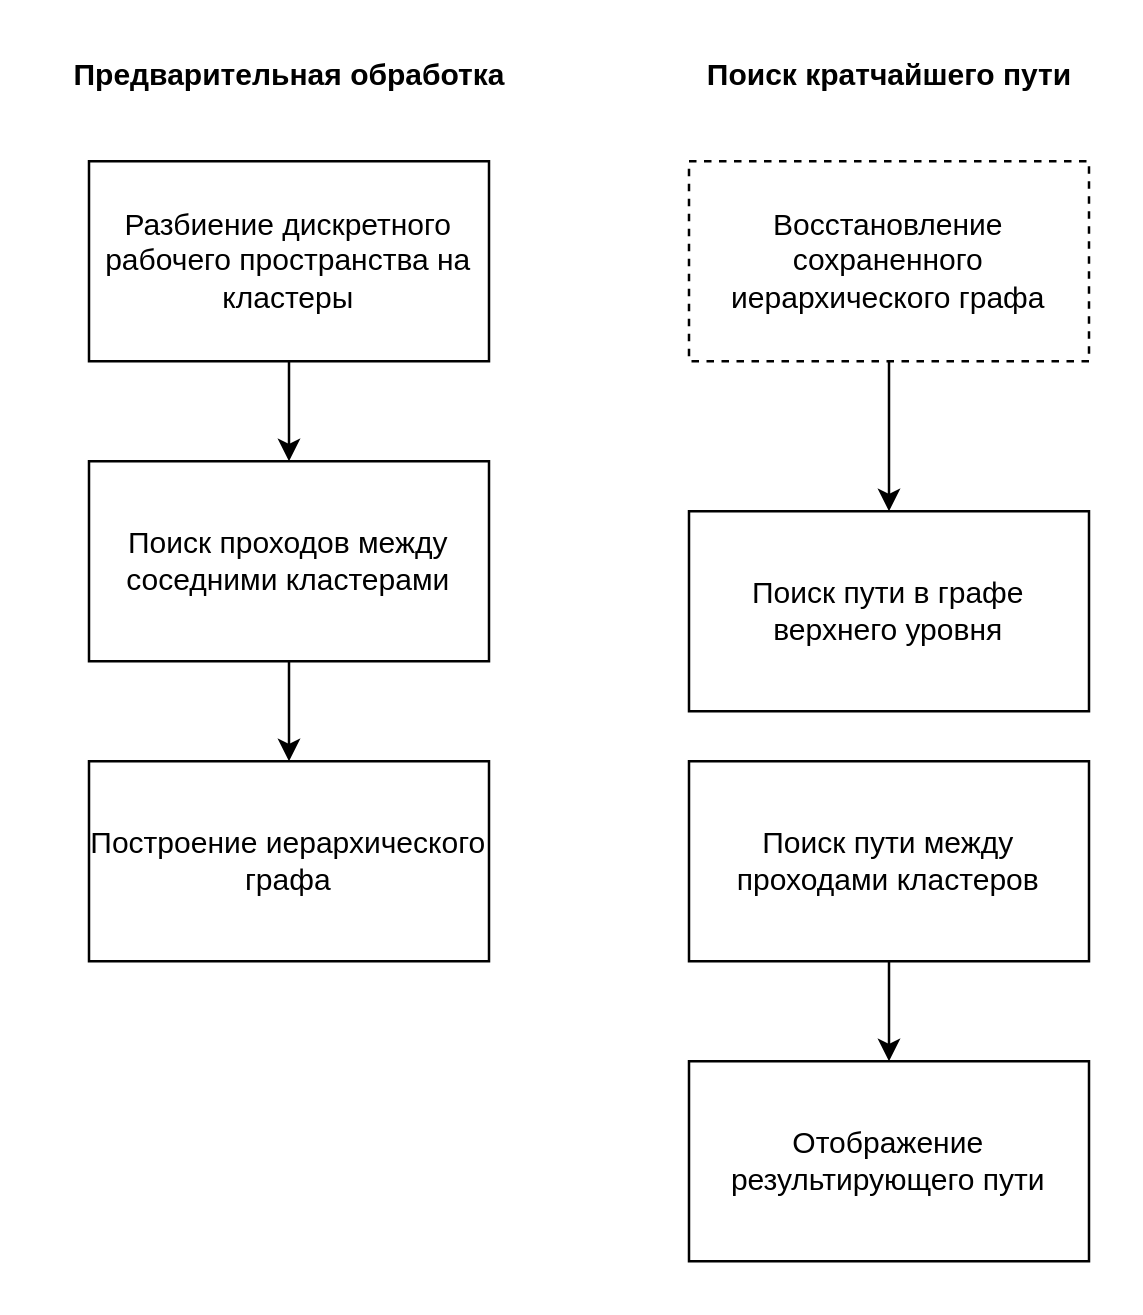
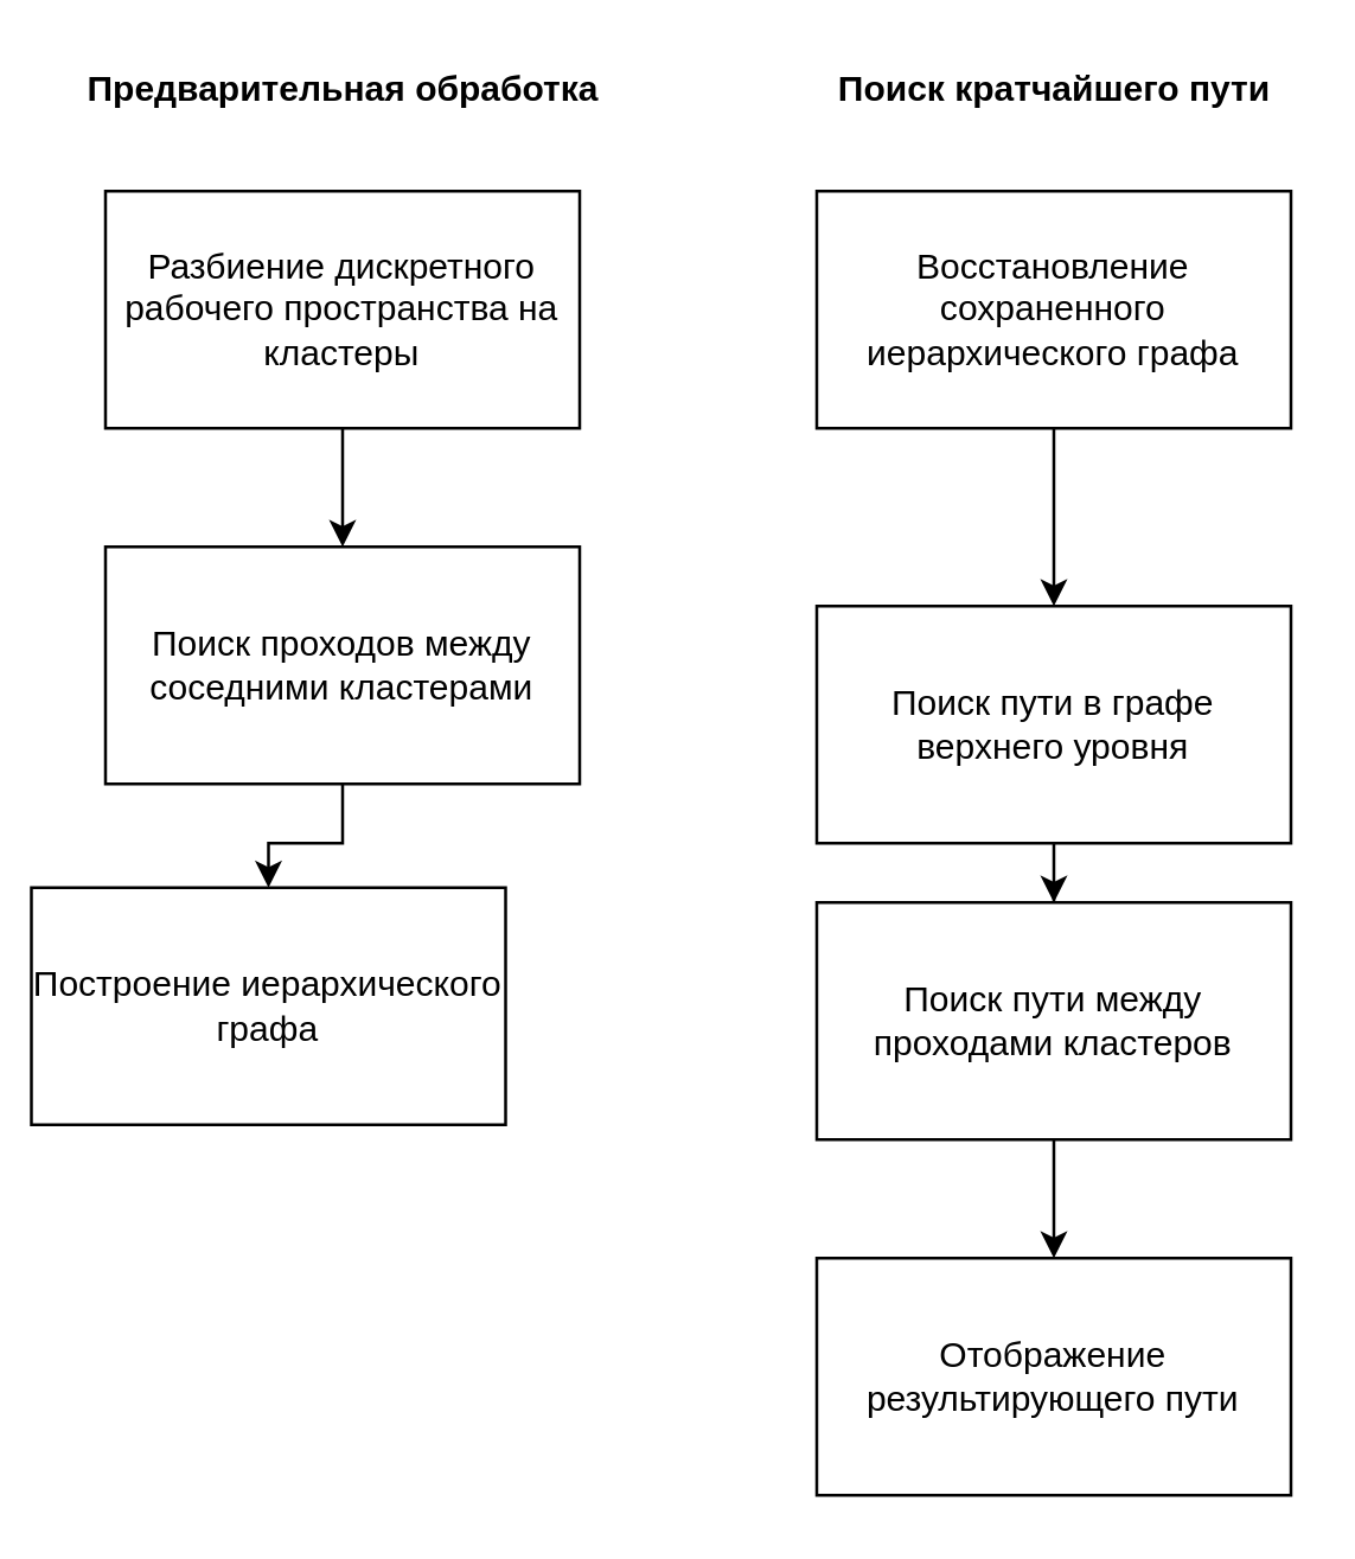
  <mxCell id="0" />
  <mxCell id="1" parent="0" />
  <mxCell id="2" value="" style="edgeStyle=orthogonalEdgeStyle;rounded=0;orthogonalLoop=1;jettySize=auto;html=1;" edge="1" parent="1" source="3" target="5"><mxGeometry relative="1" as="geometry" /></mxCell>
  <mxCell id="3" value="Разбиение дискретного рабочего пространства на кластеры" style="rounded=0;whiteSpace=wrap;html=1;" vertex="1" parent="1"><mxGeometry x="35" y="64" width="160" height="80" as="geometry" /></mxCell>
  <mxCell id="4" value="" style="edgeStyle=orthogonalEdgeStyle;rounded=0;orthogonalLoop=1;jettySize=auto;html=1;" edge="1" parent="1" source="5" target="6"><mxGeometry relative="1" as="geometry" /></mxCell>
  <mxCell id="5" value="&lt;div&gt;Поиск проходов между соседними кластерами&lt;/div&gt;" style="rounded=0;whiteSpace=wrap;html=1;" vertex="1" parent="1"><mxGeometry x="35" y="184" width="160" height="80" as="geometry" /></mxCell>
- <mxCell id="6" value="&lt;div&gt;Построение иерархического графа&lt;/div&gt;" style="rounded=0;whiteSpace=wrap;html=1;" vertex="1" parent="1"><mxGeometry x="35" y="304" width="160" height="80" as="geometry" /></mxCell>
+ <mxCell id="6" value="&lt;div&gt;Построение иерархического графа&lt;/div&gt;" style="rounded=0;whiteSpace=wrap;html=1;" vertex="1" parent="1"><mxGeometry x="10" y="299" width="160" height="80" as="geometry" /></mxCell>
  <mxCell id="7" value="&lt;b&gt;Предварительная обработка&lt;br&gt;&lt;/b&gt;" style="text;html=1;align=center;verticalAlign=middle;resizable=0;points=[];autosize=1;" vertex="1" parent="1"><mxGeometry x="20" y="20" width="190" height="20" as="geometry" /></mxCell>
+ <mxCell id="8" value="" style="edgeStyle=orthogonalEdgeStyle;rounded=0;orthogonalLoop=1;jettySize=auto;html=1;" edge="1" parent="1" source="9" target="11"><mxGeometry relative="1" as="geometry" /></mxCell>
  <mxCell id="9" value="Поиск пути в графе верхнего уровня" style="rounded=0;whiteSpace=wrap;html=1;" vertex="1" parent="1"><mxGeometry x="275" y="204" width="160" height="80" as="geometry" /></mxCell>
  <mxCell id="10" style="edgeStyle=orthogonalEdgeStyle;rounded=0;orthogonalLoop=1;jettySize=auto;html=1;" edge="1" parent="1" source="11" target="14"><mxGeometry relative="1" as="geometry"><mxPoint x="355" y="424" as="targetPoint" /></mxGeometry></mxCell>
  <mxCell id="11" value="Поиск пути между проходами кластеров" style="rounded=0;whiteSpace=wrap;html=1;" vertex="1" parent="1"><mxGeometry x="275" y="304" width="160" height="80" as="geometry" /></mxCell>
  <mxCell id="12" style="edgeStyle=orthogonalEdgeStyle;rounded=0;orthogonalLoop=1;jettySize=auto;html=1;" edge="1" parent="1" source="13" target="9"><mxGeometry relative="1" as="geometry" /></mxCell>
- <mxCell id="13" value="&lt;div&gt;Восстановление сохраненного иерархического графа&lt;/div&gt;" style="rounded=0;whiteSpace=wrap;html=1;dashed=1;" vertex="1" parent="1"><mxGeometry x="275" y="64" width="160" height="80" as="geometry" /></mxCell>
+ <mxCell id="13" value="&lt;div&gt;Восстановление сохраненного иерархического графа&lt;/div&gt;" style="rounded=0;whiteSpace=wrap;html=1;" vertex="1" parent="1"><mxGeometry x="275" y="64" width="160" height="80" as="geometry" /></mxCell>
  <mxCell id="14" value="Отображение результирующего пути" style="rounded=0;whiteSpace=wrap;html=1;" vertex="1" parent="1"><mxGeometry x="275" y="424" width="160" height="80" as="geometry" /></mxCell>
  <mxCell id="15" value="Поиск кратчайшего пути" style="text;html=1;align=center;verticalAlign=middle;resizable=0;points=[];autosize=1;fontStyle=1" vertex="1" parent="1"><mxGeometry x="275" y="20" width="160" height="20" as="geometry" /></mxCell>
